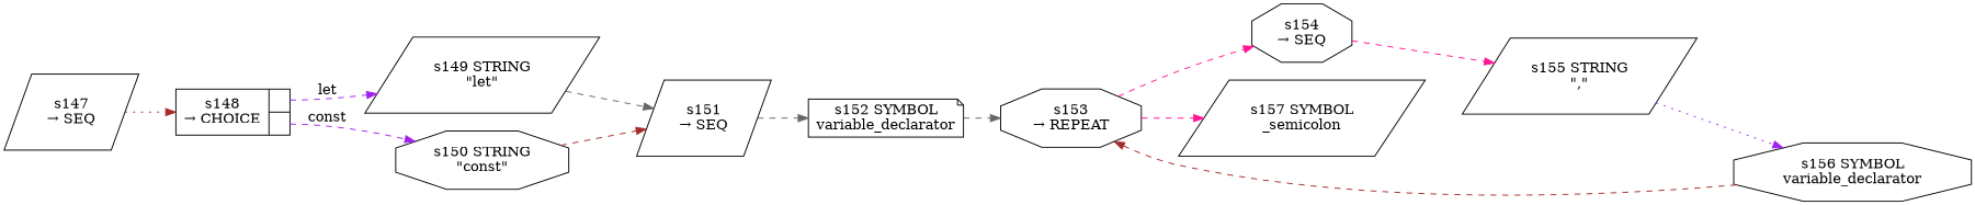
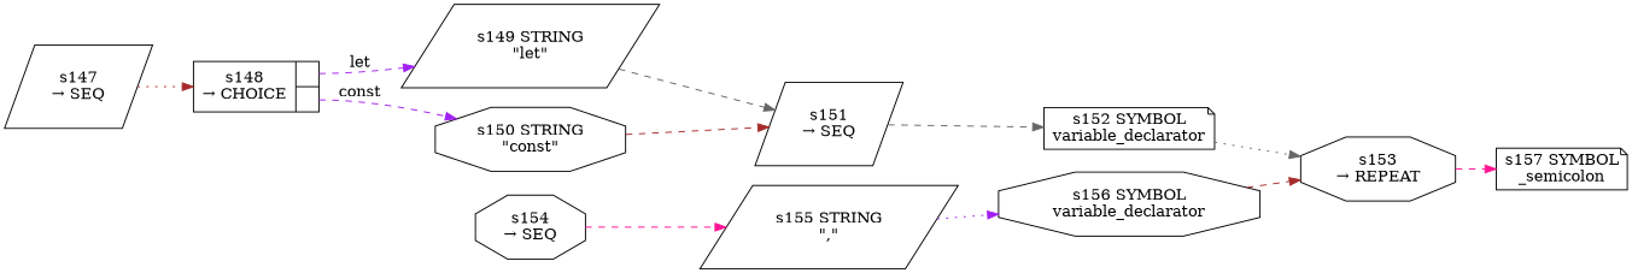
  digraph {
    rankdir=LR
    node [shape=parallelogram]
    edge [color=brown style=dashed]
    n1 [fixedsize=false label="s147\n&rarr; SEQ" peripheries=1]
    n2 [fixedsize=false label="{s148\n&rarr; CHOICE|{<p0>|<p1>}}" peripheries=1 shape=record]
    n3 [label="s149 STRING\n\"let\""]
    n4 [label="s150 STRING\n\"const\"" shape=octagon]
    n5 [fixedsize=false label="s151\n&rarr; SEQ" peripheries=1]
    n6 [label="s152 SYMBOL\nvariable_declarator" shape=note]
    n7 [fixedsize=false label="s153\n&rarr; REPEAT" peripheries=1 shape=octagon]
    n8 [fixedsize=false label="s154\n&rarr; SEQ" peripheries=1 shape=octagon]
-   n9 [label="s157 SYMBOL\n_semicolon"]
+   n9 [label="s157 SYMBOL\n_semicolon" shape=note]
    n10 [label="s155 STRING\n\",\""]
    n11 [label="s156 SYMBOL\nvariable_declarator" shape=octagon]
    n1 -> n2 [style=dotted]
    n2 -> n3 [color=purple label=let tailport=p0]
    n2 -> n4 [color=purple label=const tailport=p1]
    n3 -> n5 [color=gray40]
    n4 -> n5
    n5 -> n6 [color=gray40]
-   n6 -> n7 [color=gray40]
-   n7 -> n8 [color=deeppink]
+   n6 -> n7 [color=gray40 style=dotted]
    n7 -> n9 [color=deeppink]
    n8 -> n10 [color=deeppink]
    n10 -> n11 [color=purple style=dotted]
    n11 -> n7
  }
